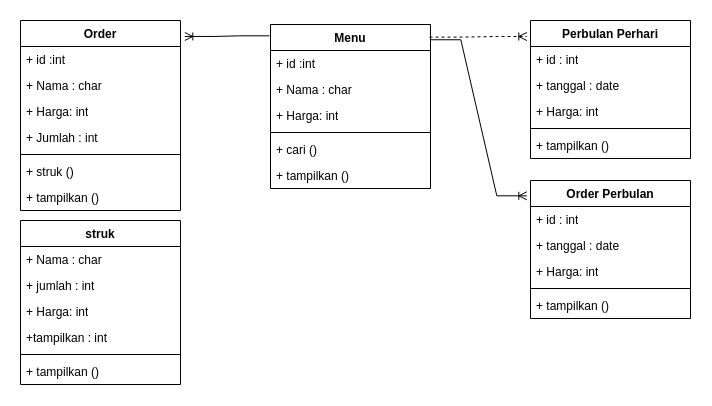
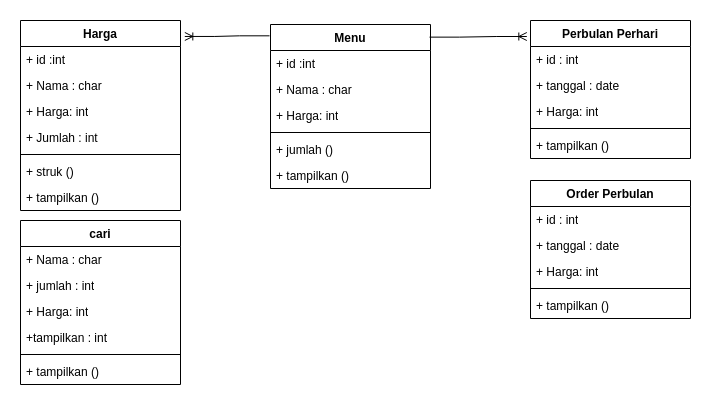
  <mxCell id="0" />
  <mxCell id="1" parent="0" />
  <mxCell id="2" value="Menu" style="swimlane;fontStyle=1;align=center;verticalAlign=top;childLayout=stackLayout;horizontal=1;startSize=26;horizontalStack=0;resizeParent=1;resizeParentMax=0;resizeLast=0;collapsible=1;marginBottom=0;whiteSpace=wrap;html=1;" parent="1" vertex="1"><mxGeometry x="270" y="24" width="160" height="164" as="geometry" /></mxCell>
  <mxCell id="3" value="+ id :int" style="text;strokeColor=none;fillColor=none;align=left;verticalAlign=top;spacingLeft=4;spacingRight=4;overflow=hidden;rotatable=0;points=[[0,0.5],[1,0.5]];portConstraint=eastwest;whiteSpace=wrap;html=1;" parent="2" vertex="1"><mxGeometry y="26" width="160" height="26" as="geometry" /></mxCell>
  <mxCell id="4" value="+ Nama : char" style="text;strokeColor=none;fillColor=none;align=left;verticalAlign=top;spacingLeft=4;spacingRight=4;overflow=hidden;rotatable=0;points=[[0,0.5],[1,0.5]];portConstraint=eastwest;whiteSpace=wrap;html=1;" parent="2" vertex="1"><mxGeometry y="52" width="160" height="26" as="geometry" /></mxCell>
  <mxCell id="5" value="+ Harga: int" style="text;strokeColor=none;fillColor=none;align=left;verticalAlign=top;spacingLeft=4;spacingRight=4;overflow=hidden;rotatable=0;points=[[0,0.5],[1,0.5]];portConstraint=eastwest;whiteSpace=wrap;html=1;" parent="2" vertex="1"><mxGeometry y="78" width="160" height="26" as="geometry" /></mxCell>
  <mxCell id="6" value="" style="line;strokeWidth=1;fillColor=none;align=left;verticalAlign=middle;spacingTop=-1;spacingLeft=3;spacingRight=3;rotatable=0;labelPosition=right;points=[];portConstraint=eastwest;strokeColor=inherit;" parent="2" vertex="1"><mxGeometry y="104" width="160" height="8" as="geometry" /></mxCell>
- <mxCell id="7" value="+ cari ()" style="text;strokeColor=none;fillColor=none;align=left;verticalAlign=top;spacingLeft=4;spacingRight=4;overflow=hidden;rotatable=0;points=[[0,0.5],[1,0.5]];portConstraint=eastwest;whiteSpace=wrap;html=1;" parent="2" vertex="1"><mxGeometry y="112" width="160" height="26" as="geometry" /></mxCell>
+ <mxCell id="7" value="+ jumlah ()" style="text;strokeColor=none;fillColor=none;align=left;verticalAlign=top;spacingLeft=4;spacingRight=4;overflow=hidden;rotatable=0;points=[[0,0.5],[1,0.5]];portConstraint=eastwest;whiteSpace=wrap;html=1;" parent="2" vertex="1"><mxGeometry y="112" width="160" height="26" as="geometry" /></mxCell>
  <mxCell id="8" value="+ tampilkan ()" style="text;strokeColor=none;fillColor=none;align=left;verticalAlign=top;spacingLeft=4;spacingRight=4;overflow=hidden;rotatable=0;points=[[0,0.5],[1,0.5]];portConstraint=eastwest;whiteSpace=wrap;html=1;" parent="2" vertex="1"><mxGeometry y="138" width="160" height="26" as="geometry" /></mxCell>
  <mxCell id="9" value="Perbulan Perhari" style="swimlane;fontStyle=1;align=center;verticalAlign=top;childLayout=stackLayout;horizontal=1;startSize=26;horizontalStack=0;resizeParent=1;resizeParentMax=0;resizeLast=0;collapsible=1;marginBottom=0;whiteSpace=wrap;html=1;" parent="1" vertex="1"><mxGeometry x="530" y="20" width="160" height="138" as="geometry" /></mxCell>
  <mxCell id="10" value="+ id : int" style="text;strokeColor=none;fillColor=none;align=left;verticalAlign=top;spacingLeft=4;spacingRight=4;overflow=hidden;rotatable=0;points=[[0,0.5],[1,0.5]];portConstraint=eastwest;whiteSpace=wrap;html=1;" parent="9" vertex="1"><mxGeometry y="26" width="160" height="26" as="geometry" /></mxCell>
  <mxCell id="11" value="+ tanggal : date" style="text;strokeColor=none;fillColor=none;align=left;verticalAlign=top;spacingLeft=4;spacingRight=4;overflow=hidden;rotatable=0;points=[[0,0.5],[1,0.5]];portConstraint=eastwest;whiteSpace=wrap;html=1;" parent="9" vertex="1"><mxGeometry y="52" width="160" height="26" as="geometry" /></mxCell>
  <mxCell id="12" value="+ Harga: int" style="text;strokeColor=none;fillColor=none;align=left;verticalAlign=top;spacingLeft=4;spacingRight=4;overflow=hidden;rotatable=0;points=[[0,0.5],[1,0.5]];portConstraint=eastwest;whiteSpace=wrap;html=1;" parent="9" vertex="1"><mxGeometry y="78" width="160" height="26" as="geometry" /></mxCell>
  <mxCell id="13" value="" style="line;strokeWidth=1;fillColor=none;align=left;verticalAlign=middle;spacingTop=-1;spacingLeft=3;spacingRight=3;rotatable=0;labelPosition=right;points=[];portConstraint=eastwest;strokeColor=inherit;" parent="9" vertex="1"><mxGeometry y="104" width="160" height="8" as="geometry" /></mxCell>
  <mxCell id="14" value="+ tampilkan ()" style="text;strokeColor=none;fillColor=none;align=left;verticalAlign=top;spacingLeft=4;spacingRight=4;overflow=hidden;rotatable=0;points=[[0,0.5],[1,0.5]];portConstraint=eastwest;whiteSpace=wrap;html=1;" parent="9" vertex="1"><mxGeometry y="112" width="160" height="26" as="geometry" /></mxCell>
  <mxCell id="15" value="Order Perbulan" style="swimlane;fontStyle=1;align=center;verticalAlign=top;childLayout=stackLayout;horizontal=1;startSize=26;horizontalStack=0;resizeParent=1;resizeParentMax=0;resizeLast=0;collapsible=1;marginBottom=0;whiteSpace=wrap;html=1;" parent="1" vertex="1"><mxGeometry x="530" y="180" width="160" height="138" as="geometry" /></mxCell>
  <mxCell id="16" value="+ id : int" style="text;strokeColor=none;fillColor=none;align=left;verticalAlign=top;spacingLeft=4;spacingRight=4;overflow=hidden;rotatable=0;points=[[0,0.5],[1,0.5]];portConstraint=eastwest;whiteSpace=wrap;html=1;" parent="15" vertex="1"><mxGeometry y="26" width="160" height="26" as="geometry" /></mxCell>
  <mxCell id="17" value="+ tanggal : date" style="text;strokeColor=none;fillColor=none;align=left;verticalAlign=top;spacingLeft=4;spacingRight=4;overflow=hidden;rotatable=0;points=[[0,0.5],[1,0.5]];portConstraint=eastwest;whiteSpace=wrap;html=1;" parent="15" vertex="1"><mxGeometry y="52" width="160" height="26" as="geometry" /></mxCell>
  <mxCell id="18" value="+ Harga: int" style="text;strokeColor=none;fillColor=none;align=left;verticalAlign=top;spacingLeft=4;spacingRight=4;overflow=hidden;rotatable=0;points=[[0,0.5],[1,0.5]];portConstraint=eastwest;whiteSpace=wrap;html=1;" parent="15" vertex="1"><mxGeometry y="78" width="160" height="26" as="geometry" /></mxCell>
  <mxCell id="19" value="" style="line;strokeWidth=1;fillColor=none;align=left;verticalAlign=middle;spacingTop=-1;spacingLeft=3;spacingRight=3;rotatable=0;labelPosition=right;points=[];portConstraint=eastwest;strokeColor=inherit;" parent="15" vertex="1"><mxGeometry y="104" width="160" height="8" as="geometry" /></mxCell>
  <mxCell id="20" value="+ tampilkan ()" style="text;strokeColor=none;fillColor=none;align=left;verticalAlign=top;spacingLeft=4;spacingRight=4;overflow=hidden;rotatable=0;points=[[0,0.5],[1,0.5]];portConstraint=eastwest;whiteSpace=wrap;html=1;" parent="15" vertex="1"><mxGeometry y="112" width="160" height="26" as="geometry" /></mxCell>
- <mxCell id="21" value="Order" style="swimlane;fontStyle=1;align=center;verticalAlign=top;childLayout=stackLayout;horizontal=1;startSize=26;horizontalStack=0;resizeParent=1;resizeParentMax=0;resizeLast=0;collapsible=1;marginBottom=0;whiteSpace=wrap;html=1;" parent="1" vertex="1"><mxGeometry x="20" y="20" width="160" height="190" as="geometry" /></mxCell>
+ <mxCell id="21" value="Harga" style="swimlane;fontStyle=1;align=center;verticalAlign=top;childLayout=stackLayout;horizontal=1;startSize=26;horizontalStack=0;resizeParent=1;resizeParentMax=0;resizeLast=0;collapsible=1;marginBottom=0;whiteSpace=wrap;html=1;" parent="1" vertex="1"><mxGeometry x="20" y="20" width="160" height="190" as="geometry" /></mxCell>
  <mxCell id="22" value="+ id :int" style="text;strokeColor=none;fillColor=none;align=left;verticalAlign=top;spacingLeft=4;spacingRight=4;overflow=hidden;rotatable=0;points=[[0,0.5],[1,0.5]];portConstraint=eastwest;whiteSpace=wrap;html=1;" parent="21" vertex="1"><mxGeometry y="26" width="160" height="26" as="geometry" /></mxCell>
  <mxCell id="23" value="+ Nama : char" style="text;strokeColor=none;fillColor=none;align=left;verticalAlign=top;spacingLeft=4;spacingRight=4;overflow=hidden;rotatable=0;points=[[0,0.5],[1,0.5]];portConstraint=eastwest;whiteSpace=wrap;html=1;" parent="21" vertex="1"><mxGeometry y="52" width="160" height="26" as="geometry" /></mxCell>
  <mxCell id="24" value="+ Harga: int" style="text;strokeColor=none;fillColor=none;align=left;verticalAlign=top;spacingLeft=4;spacingRight=4;overflow=hidden;rotatable=0;points=[[0,0.5],[1,0.5]];portConstraint=eastwest;whiteSpace=wrap;html=1;" parent="21" vertex="1"><mxGeometry y="78" width="160" height="26" as="geometry" /></mxCell>
  <mxCell id="25" value="+ Jumlah : int" style="text;strokeColor=none;fillColor=none;align=left;verticalAlign=top;spacingLeft=4;spacingRight=4;overflow=hidden;rotatable=0;points=[[0,0.5],[1,0.5]];portConstraint=eastwest;whiteSpace=wrap;html=1;" parent="21" vertex="1"><mxGeometry y="104" width="160" height="26" as="geometry" /></mxCell>
  <mxCell id="26" value="" style="line;strokeWidth=1;fillColor=none;align=left;verticalAlign=middle;spacingTop=-1;spacingLeft=3;spacingRight=3;rotatable=0;labelPosition=right;points=[];portConstraint=eastwest;strokeColor=inherit;" parent="21" vertex="1"><mxGeometry y="130" width="160" height="8" as="geometry" /></mxCell>
  <mxCell id="27" value="+ struk ()" style="text;strokeColor=none;fillColor=none;align=left;verticalAlign=top;spacingLeft=4;spacingRight=4;overflow=hidden;rotatable=0;points=[[0,0.5],[1,0.5]];portConstraint=eastwest;whiteSpace=wrap;html=1;" parent="21" vertex="1"><mxGeometry y="138" width="160" height="26" as="geometry" /></mxCell>
  <mxCell id="28" value="+ tampilkan ()" style="text;strokeColor=none;fillColor=none;align=left;verticalAlign=top;spacingLeft=4;spacingRight=4;overflow=hidden;rotatable=0;points=[[0,0.5],[1,0.5]];portConstraint=eastwest;whiteSpace=wrap;html=1;" parent="21" vertex="1"><mxGeometry y="164" width="160" height="26" as="geometry" /></mxCell>
- <mxCell id="29" value="struk" style="swimlane;fontStyle=1;align=center;verticalAlign=top;childLayout=stackLayout;horizontal=1;startSize=26;horizontalStack=0;resizeParent=1;resizeParentMax=0;resizeLast=0;collapsible=1;marginBottom=0;whiteSpace=wrap;html=1;" vertex="1" parent="1"><mxGeometry x="20" y="220" width="160" height="164" as="geometry" /></mxCell>
+ <mxCell id="29" value="cari" style="swimlane;fontStyle=1;align=center;verticalAlign=top;childLayout=stackLayout;horizontal=1;startSize=26;horizontalStack=0;resizeParent=1;resizeParentMax=0;resizeLast=0;collapsible=1;marginBottom=0;whiteSpace=wrap;html=1;" vertex="1" parent="1"><mxGeometry x="20" y="220" width="160" height="164" as="geometry" /></mxCell>
  <mxCell id="30" value="+ Nama : char" style="text;strokeColor=none;fillColor=none;align=left;verticalAlign=top;spacingLeft=4;spacingRight=4;overflow=hidden;rotatable=0;points=[[0,0.5],[1,0.5]];portConstraint=eastwest;whiteSpace=wrap;html=1;" vertex="1" parent="29"><mxGeometry y="26" width="160" height="26" as="geometry" /></mxCell>
  <mxCell id="31" value="+ jumlah : int" style="text;strokeColor=none;fillColor=none;align=left;verticalAlign=top;spacingLeft=4;spacingRight=4;overflow=hidden;rotatable=0;points=[[0,0.5],[1,0.5]];portConstraint=eastwest;whiteSpace=wrap;html=1;" vertex="1" parent="29"><mxGeometry y="52" width="160" height="26" as="geometry" /></mxCell>
  <mxCell id="32" value="+ Harga: int" style="text;strokeColor=none;fillColor=none;align=left;verticalAlign=top;spacingLeft=4;spacingRight=4;overflow=hidden;rotatable=0;points=[[0,0.5],[1,0.5]];portConstraint=eastwest;whiteSpace=wrap;html=1;" vertex="1" parent="29"><mxGeometry y="78" width="160" height="26" as="geometry" /></mxCell>
  <mxCell id="33" value="+tampilkan : int" style="text;strokeColor=none;fillColor=none;align=left;verticalAlign=top;spacingLeft=4;spacingRight=4;overflow=hidden;rotatable=0;points=[[0,0.5],[1,0.5]];portConstraint=eastwest;whiteSpace=wrap;html=1;" vertex="1" parent="29"><mxGeometry y="104" width="160" height="26" as="geometry" /></mxCell>
  <mxCell id="34" value="" style="line;strokeWidth=1;fillColor=none;align=left;verticalAlign=middle;spacingTop=-1;spacingLeft=3;spacingRight=3;rotatable=0;labelPosition=right;points=[];portConstraint=eastwest;strokeColor=inherit;" vertex="1" parent="29"><mxGeometry y="130" width="160" height="8" as="geometry" /></mxCell>
  <mxCell id="35" value="+ tampilkan ()" style="text;strokeColor=none;fillColor=none;align=left;verticalAlign=top;spacingLeft=4;spacingRight=4;overflow=hidden;rotatable=0;points=[[0,0.5],[1,0.5]];portConstraint=eastwest;whiteSpace=wrap;html=1;" vertex="1" parent="29"><mxGeometry y="138" width="160" height="26" as="geometry" /></mxCell>
- <mxCell id="36" value="" style="edgeStyle=entityRelationEdgeStyle;fontSize=12;html=1;endArrow=ERoneToMany;rounded=0;entryX=-0.023;entryY=0.116;entryDx=0;entryDy=0;entryPerimeter=0;exitX=0.994;exitY=0.077;exitDx=0;exitDy=0;exitPerimeter=0;dashed=1;" edge="1" parent="1" source="2" target="9"><mxGeometry width="100" height="100" relative="1" as="geometry"><mxPoint x="410" y="320" as="sourcePoint" /><mxPoint x="510" y="220" as="targetPoint" /></mxGeometry></mxCell>
- <mxCell id="37" value="" style="edgeStyle=entityRelationEdgeStyle;fontSize=12;html=1;endArrow=ERoneToMany;rounded=0;exitX=1.002;exitY=0.093;exitDx=0;exitDy=0;exitPerimeter=0;entryX=-0.023;entryY=0.111;entryDx=0;entryDy=0;entryPerimeter=0;" edge="1" parent="1" source="2" target="15"><mxGeometry width="100" height="100" relative="1" as="geometry"><mxPoint x="420" y="330" as="sourcePoint" /><mxPoint x="520" y="230" as="targetPoint" /></mxGeometry></mxCell>
+ <mxCell id="36" value="" style="edgeStyle=entityRelationEdgeStyle;fontSize=12;html=1;endArrow=ERoneToMany;rounded=0;entryX=-0.023;entryY=0.116;entryDx=0;entryDy=0;entryPerimeter=0;exitX=0.994;exitY=0.077;exitDx=0;exitDy=0;exitPerimeter=0;" edge="1" parent="1" source="2" target="9"><mxGeometry width="100" height="100" relative="1" as="geometry"><mxPoint x="410" y="320" as="sourcePoint" /><mxPoint x="510" y="220" as="targetPoint" /></mxGeometry></mxCell>
  <mxCell id="38" value="" style="edgeStyle=entityRelationEdgeStyle;fontSize=12;html=1;endArrow=ERoneToMany;rounded=0;entryX=1.027;entryY=0.084;entryDx=0;entryDy=0;exitX=-0.006;exitY=0.069;exitDx=0;exitDy=0;exitPerimeter=0;entryPerimeter=0;" edge="1" parent="1" source="2" target="21"><mxGeometry width="100" height="100" relative="1" as="geometry"><mxPoint x="430" y="340" as="sourcePoint" /><mxPoint x="520" y="240" as="targetPoint" /></mxGeometry></mxCell>
